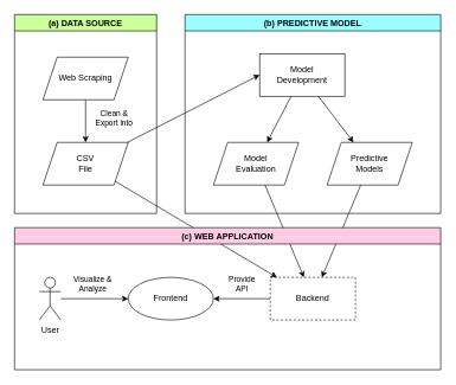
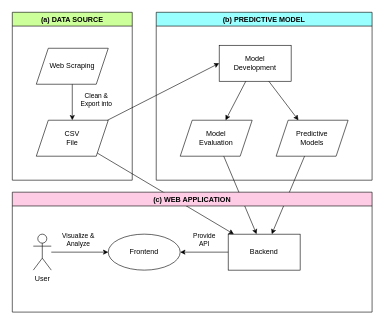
  <mxCell id="0" />
  <mxCell id="1" parent="0" />
  <mxCell id="2" style="edgeStyle=none;rounded=0;orthogonalLoop=1;jettySize=auto;html=1;" parent="1" source="8" target="20" edge="1"><mxGeometry relative="1" as="geometry" /></mxCell>
  <mxCell id="3" style="edgeStyle=none;rounded=0;orthogonalLoop=1;jettySize=auto;html=1;" parent="1" source="14" target="20" edge="1"><mxGeometry relative="1" as="geometry" /></mxCell>
  <mxCell id="4" style="rounded=0;orthogonalLoop=1;jettySize=auto;html=1;" parent="1" source="13" target="20" edge="1"><mxGeometry relative="1" as="geometry" /></mxCell>
  <mxCell id="5" value="(a) DATA SOURCE" style="swimlane;labelBackgroundColor=none;fillColor=#CCFF99;" parent="1" vertex="1"><mxGeometry x="20" y="20" width="200" height="280" as="geometry" /></mxCell>
  <mxCell id="6" value="Clean &amp;amp; &lt;br&gt;Export into" style="edgeStyle=orthogonalEdgeStyle;rounded=0;orthogonalLoop=1;jettySize=auto;html=1;" parent="5" source="7" target="8" edge="1"><mxGeometry x="-0.143" y="40" relative="1" as="geometry"><mxPoint x="100" y="180" as="targetPoint" /><mxPoint as="offset" /></mxGeometry></mxCell>
  <mxCell id="7" value="Web Scraping" style="shape=parallelogram;perimeter=parallelogramPerimeter;whiteSpace=wrap;html=1;fixedSize=1;labelBackgroundColor=none;fillColor=none;gradientColor=none;" parent="5" vertex="1"><mxGeometry x="40" y="60" width="120" height="60" as="geometry" /></mxCell>
  <mxCell id="8" value="CSV&lt;br&gt;File" style="shape=parallelogram;perimeter=parallelogramPerimeter;whiteSpace=wrap;html=1;fixedSize=1;labelBackgroundColor=none;fillColor=none;gradientColor=none;" parent="5" vertex="1"><mxGeometry x="40" y="180" width="120" height="60" as="geometry" /></mxCell>
  <mxCell id="9" value="(b) PREDICTIVE MODEL" style="swimlane;gradientColor=none;fillColor=#99FFFF;" parent="1" vertex="1"><mxGeometry x="260" y="20" width="360" height="280" as="geometry" /></mxCell>
  <mxCell id="10" style="rounded=0;orthogonalLoop=1;jettySize=auto;html=1;" parent="9" source="12" target="13" edge="1"><mxGeometry relative="1" as="geometry" /></mxCell>
  <mxCell id="11" style="edgeStyle=none;rounded=0;orthogonalLoop=1;jettySize=auto;html=1;" parent="9" source="12" target="14" edge="1"><mxGeometry relative="1" as="geometry" /></mxCell>
  <mxCell id="12" value="Model&lt;br&gt;Development" style="rounded=0;whiteSpace=wrap;html=1;labelBackgroundColor=none;fillColor=none;gradientColor=none;" parent="9" vertex="1"><mxGeometry x="105" y="55" width="120" height="60" as="geometry" /></mxCell>
  <mxCell id="13" value="Predictive&lt;br&gt;Models" style="shape=parallelogram;perimeter=parallelogramPerimeter;whiteSpace=wrap;html=1;fixedSize=1;labelBackgroundColor=none;fillColor=none;gradientColor=none;" parent="9" vertex="1"><mxGeometry x="200" y="180" width="120" height="60" as="geometry" /></mxCell>
  <mxCell id="14" value="Model&lt;br&gt;Evaluation" style="shape=parallelogram;perimeter=parallelogramPerimeter;whiteSpace=wrap;html=1;fixedSize=1;labelBackgroundColor=none;fillColor=none;gradientColor=none;" parent="9" vertex="1"><mxGeometry x="40" y="180" width="120" height="60" as="geometry" /></mxCell>
  <mxCell id="15" value="(c) WEB APPLICATION" style="swimlane;fillColor=#FFCCE6;" parent="1" vertex="1"><mxGeometry x="20" y="320" width="600" height="200" as="geometry" /></mxCell>
  <mxCell id="16" value="Visualize &amp;amp;&lt;br&gt;Analyze" style="edgeStyle=orthogonalEdgeStyle;rounded=0;orthogonalLoop=1;jettySize=auto;html=1;" parent="15" source="17" target="18" edge="1"><mxGeometry x="-0.053" y="20" relative="1" as="geometry"><mxPoint as="offset" /></mxGeometry></mxCell>
  <mxCell id="17" value="User" style="shape=umlActor;verticalLabelPosition=bottom;verticalAlign=top;html=1;outlineConnect=0;" parent="15" vertex="1"><mxGeometry x="35" y="70" width="30" height="60" as="geometry" /></mxCell>
  <mxCell id="18" value="Frontend" style="ellipse;whiteSpace=wrap;html=1;labelBackgroundColor=none;fillColor=none;gradientColor=none;" parent="15" vertex="1"><mxGeometry x="160" y="70" width="120" height="60" as="geometry" /></mxCell>
  <mxCell id="19" value="Provide&lt;br&gt;API" style="edgeStyle=orthogonalEdgeStyle;rounded=0;orthogonalLoop=1;jettySize=auto;html=1;entryX=1;entryY=0.5;entryDx=0;entryDy=0;" parent="15" source="20" target="18" edge="1"><mxGeometry y="-20" relative="1" as="geometry"><mxPoint as="offset" /></mxGeometry></mxCell>
- <mxCell id="20" value="Backend" style="rounded=0;whiteSpace=wrap;html=1;labelBackgroundColor=none;fillColor=none;gradientColor=none;dashed=1;" parent="15" vertex="1"><mxGeometry x="360" y="70" width="120" height="60" as="geometry" /></mxCell>
+ <mxCell id="20" value="Backend" style="rounded=0;whiteSpace=wrap;html=1;labelBackgroundColor=none;fillColor=none;gradientColor=none;" parent="15" vertex="1"><mxGeometry x="360" y="70" width="120" height="60" as="geometry" /></mxCell>
  <mxCell id="21" style="rounded=0;orthogonalLoop=1;jettySize=auto;html=1;entryX=0;entryY=0.5;entryDx=0;entryDy=0;" parent="1" source="8" target="12" edge="1"><mxGeometry relative="1" as="geometry"><mxPoint x="180" y="210" as="sourcePoint" /></mxGeometry></mxCell>
